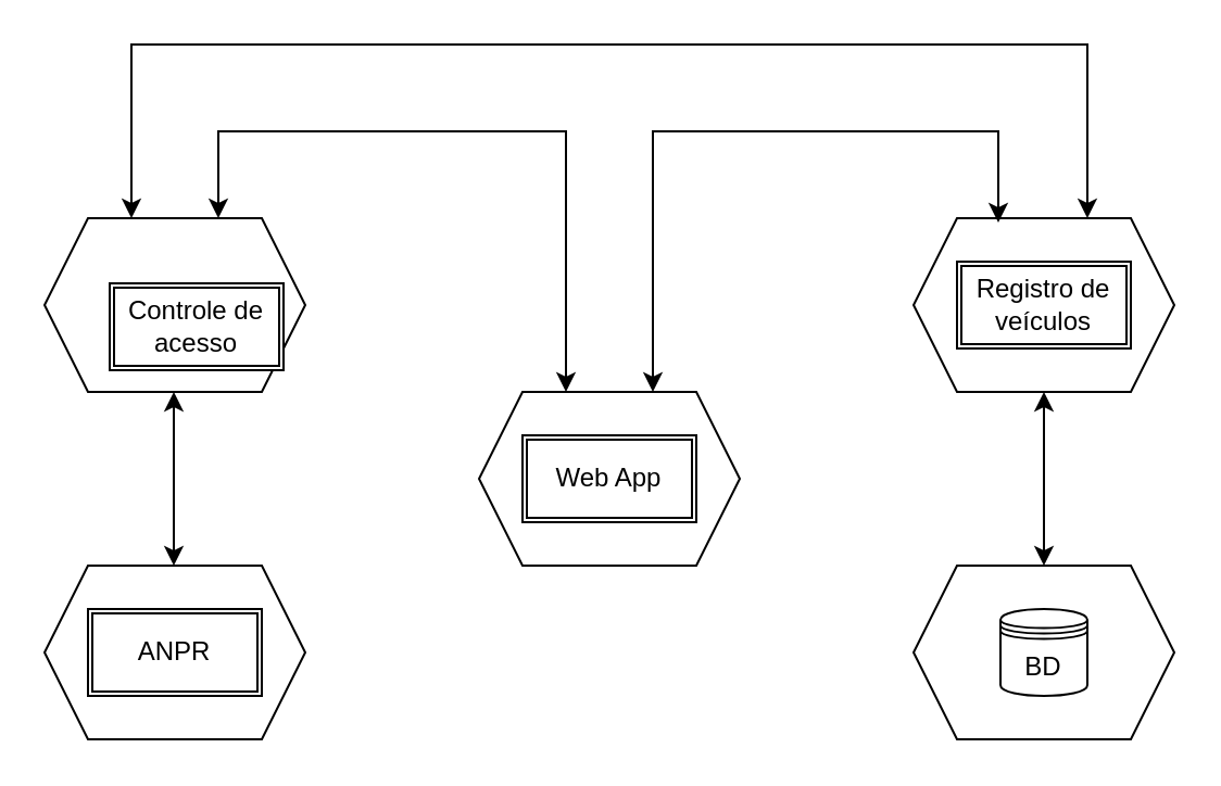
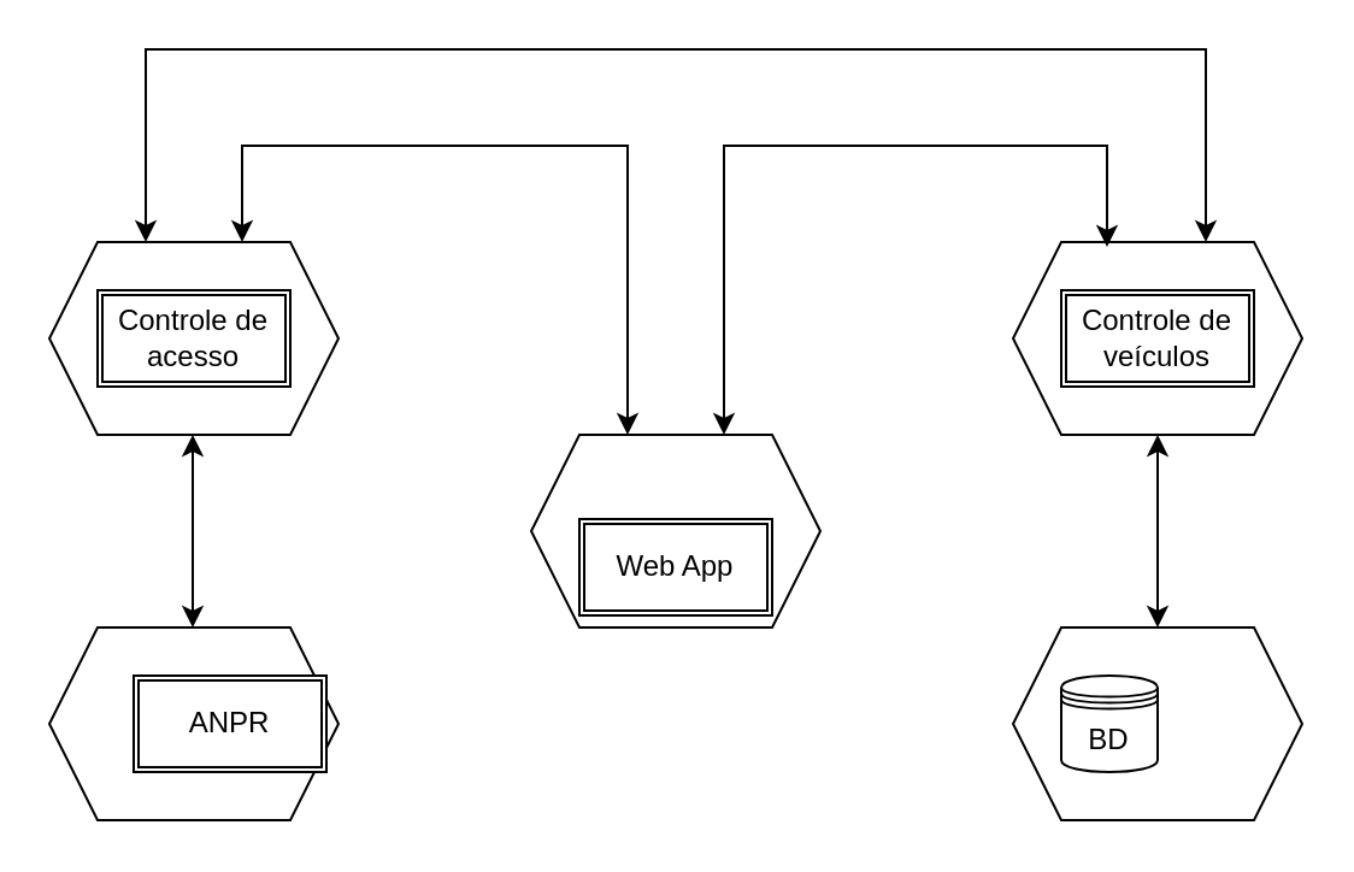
  <mxCell id="0" />
  <mxCell id="1" parent="0" />
  <mxCell id="2" value="" style="group" vertex="1" connectable="0" parent="1"><mxGeometry x="420" y="260" width="120" height="80" as="geometry" /></mxCell>
  <mxCell id="3" value="" style="shape=hexagon;perimeter=hexagonPerimeter2;whiteSpace=wrap;html=1;fixedSize=1;" vertex="1" parent="2"><mxGeometry width="120" height="80" as="geometry" /></mxCell>
- <mxCell id="4" value="BD" style="shape=datastore;whiteSpace=wrap;html=1;" vertex="1" parent="2"><mxGeometry x="40" y="20" width="40" height="40" as="geometry" /></mxCell>
+ <mxCell id="4" value="BD" style="shape=datastore;whiteSpace=wrap;html=1;" vertex="1" parent="2"><mxGeometry x="20" y="20" width="40" height="40" as="geometry" /></mxCell>
  <mxCell id="5" value="" style="group" vertex="1" connectable="0" parent="1"><mxGeometry x="20" y="260" width="120" height="80" as="geometry" /></mxCell>
  <mxCell id="6" value="" style="shape=hexagon;perimeter=hexagonPerimeter2;whiteSpace=wrap;html=1;fixedSize=1;" vertex="1" parent="5"><mxGeometry width="120" height="80" as="geometry" /></mxCell>
- <mxCell id="7" value="ANPR" style="shape=ext;double=1;rounded=0;whiteSpace=wrap;html=1;" vertex="1" parent="5"><mxGeometry x="20" y="20" width="80" height="40" as="geometry" /></mxCell>
+ <mxCell id="7" value="ANPR" style="shape=ext;double=1;rounded=0;whiteSpace=wrap;html=1;" vertex="1" parent="5"><mxGeometry x="35" y="20" width="80" height="40" as="geometry" /></mxCell>
  <mxCell id="8" value="" style="group" vertex="1" connectable="0" parent="1"><mxGeometry x="20" y="100" width="120" height="80" as="geometry" /></mxCell>
  <mxCell id="9" value="" style="shape=hexagon;perimeter=hexagonPerimeter2;whiteSpace=wrap;html=1;fixedSize=1;" vertex="1" parent="8"><mxGeometry width="120" height="80" as="geometry" /></mxCell>
- <mxCell id="10" value="&lt;div&gt;Controle de&lt;/div&gt;&lt;div&gt;acesso&lt;br&gt;&lt;/div&gt;" style="shape=ext;double=1;rounded=0;whiteSpace=wrap;html=1;" vertex="1" parent="8"><mxGeometry x="30" y="30" width="80" height="40" as="geometry" /></mxCell>
+ <mxCell id="10" value="&lt;div&gt;Controle de&lt;/div&gt;&lt;div&gt;acesso&lt;br&gt;&lt;/div&gt;" style="shape=ext;double=1;rounded=0;whiteSpace=wrap;html=1;" vertex="1" parent="8"><mxGeometry x="20" y="20" width="80" height="40" as="geometry" /></mxCell>
  <mxCell id="11" value="" style="group" vertex="1" connectable="0" parent="1"><mxGeometry x="420" y="100" width="120" height="80" as="geometry" /></mxCell>
  <mxCell id="12" value="" style="shape=hexagon;perimeter=hexagonPerimeter2;whiteSpace=wrap;html=1;fixedSize=1;" vertex="1" parent="11"><mxGeometry width="120" height="80" as="geometry" /></mxCell>
- <mxCell id="13" value="&lt;div&gt;Registro de&lt;/div&gt;&lt;div&gt;veículos&lt;br&gt;&lt;/div&gt;" style="shape=ext;double=1;rounded=0;whiteSpace=wrap;html=1;" vertex="1" parent="11"><mxGeometry x="20" y="20" width="80" height="40" as="geometry" /></mxCell>
+ <mxCell id="13" value="&lt;div&gt;Controle de&lt;/div&gt;&lt;div&gt;veículos&lt;br&gt;&lt;/div&gt;" style="shape=ext;double=1;rounded=0;whiteSpace=wrap;html=1;" vertex="1" parent="11"><mxGeometry x="20" y="20" width="80" height="40" as="geometry" /></mxCell>
  <mxCell id="14" value="" style="endArrow=classic;startArrow=classic;html=1;rounded=0;entryX=0.5;entryY=1;entryDx=0;entryDy=0;exitX=0.5;exitY=0;exitDx=0;exitDy=0;" edge="1" parent="1" source="3" target="12"><mxGeometry width="50" height="50" relative="1" as="geometry"><mxPoint x="340" y="370" as="sourcePoint" /><mxPoint x="390" y="320" as="targetPoint" /></mxGeometry></mxCell>
  <mxCell id="15" value="" style="group" vertex="1" connectable="0" parent="1"><mxGeometry x="220" y="180" width="120" height="80" as="geometry" /></mxCell>
  <mxCell id="16" value="" style="shape=hexagon;perimeter=hexagonPerimeter2;whiteSpace=wrap;html=1;fixedSize=1;" vertex="1" parent="15"><mxGeometry width="120" height="80" as="geometry" /></mxCell>
- <mxCell id="17" value="Web App" style="shape=ext;double=1;rounded=0;whiteSpace=wrap;html=1;" vertex="1" parent="15"><mxGeometry x="20" y="20" width="80" height="40" as="geometry" /></mxCell>
+ <mxCell id="17" value="Web App" style="shape=ext;double=1;rounded=0;whiteSpace=wrap;html=1;" vertex="1" parent="15"><mxGeometry x="20" y="35" width="80" height="40" as="geometry" /></mxCell>
  <mxCell id="18" value="" style="endArrow=classic;startArrow=classic;html=1;rounded=0;entryX=0.325;entryY=0.025;entryDx=0;entryDy=0;entryPerimeter=0;" edge="1" parent="1" target="12"><mxGeometry width="50" height="50" relative="1" as="geometry"><mxPoint x="300" y="180" as="sourcePoint" /><mxPoint x="420" y="140" as="targetPoint" /><Array as="points"><mxPoint x="300" y="60" /><mxPoint x="459" y="60" /></Array></mxGeometry></mxCell>
  <mxCell id="19" value="" style="endArrow=classic;startArrow=classic;html=1;rounded=0;entryX=0.5;entryY=1;entryDx=0;entryDy=0;exitX=0.5;exitY=0;exitDx=0;exitDy=0;" edge="1" parent="1"><mxGeometry width="50" height="50" relative="1" as="geometry"><mxPoint x="79.5" y="260" as="sourcePoint" /><mxPoint x="79.5" y="180" as="targetPoint" /></mxGeometry></mxCell>
  <mxCell id="20" value="" style="endArrow=classic;startArrow=classic;html=1;rounded=0;exitX=0.5;exitY=0;exitDx=0;exitDy=0;" edge="1" parent="1"><mxGeometry width="50" height="50" relative="1" as="geometry"><mxPoint x="260" y="180" as="sourcePoint" /><mxPoint x="100" y="100" as="targetPoint" /><Array as="points"><mxPoint x="260" y="60" /><mxPoint x="100" y="60" /></Array></mxGeometry></mxCell>
  <mxCell id="21" value="" style="endArrow=classic;startArrow=classic;html=1;rounded=0;exitX=0.5;exitY=0;exitDx=0;exitDy=0;" edge="1" parent="1"><mxGeometry width="50" height="50" relative="1" as="geometry"><mxPoint x="500" y="100" as="sourcePoint" /><mxPoint x="60" y="100" as="targetPoint" /><Array as="points"><mxPoint x="500" y="20" /><mxPoint x="60" y="20" /></Array></mxGeometry></mxCell>
